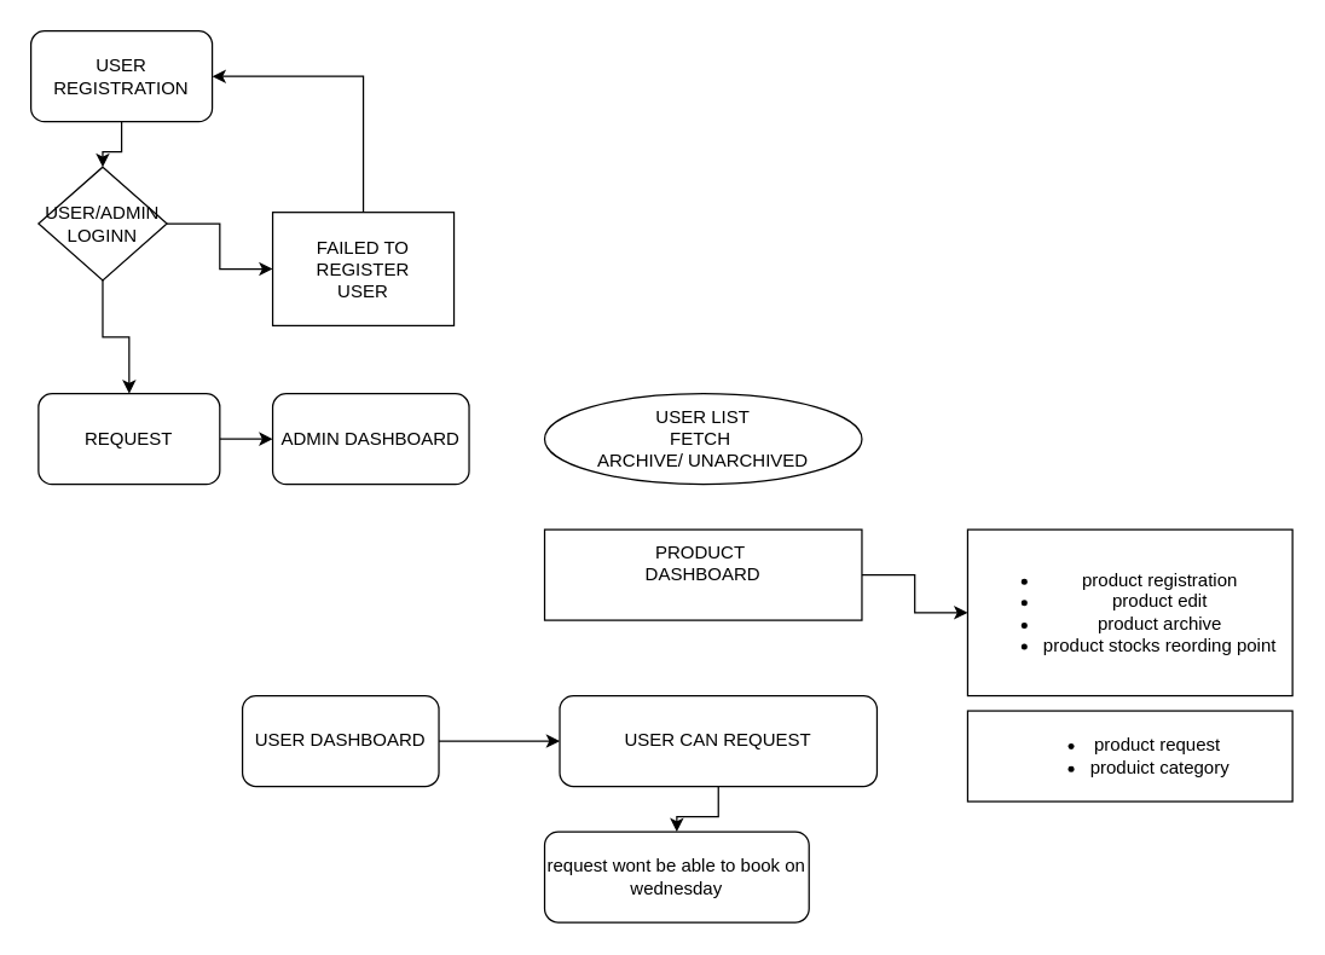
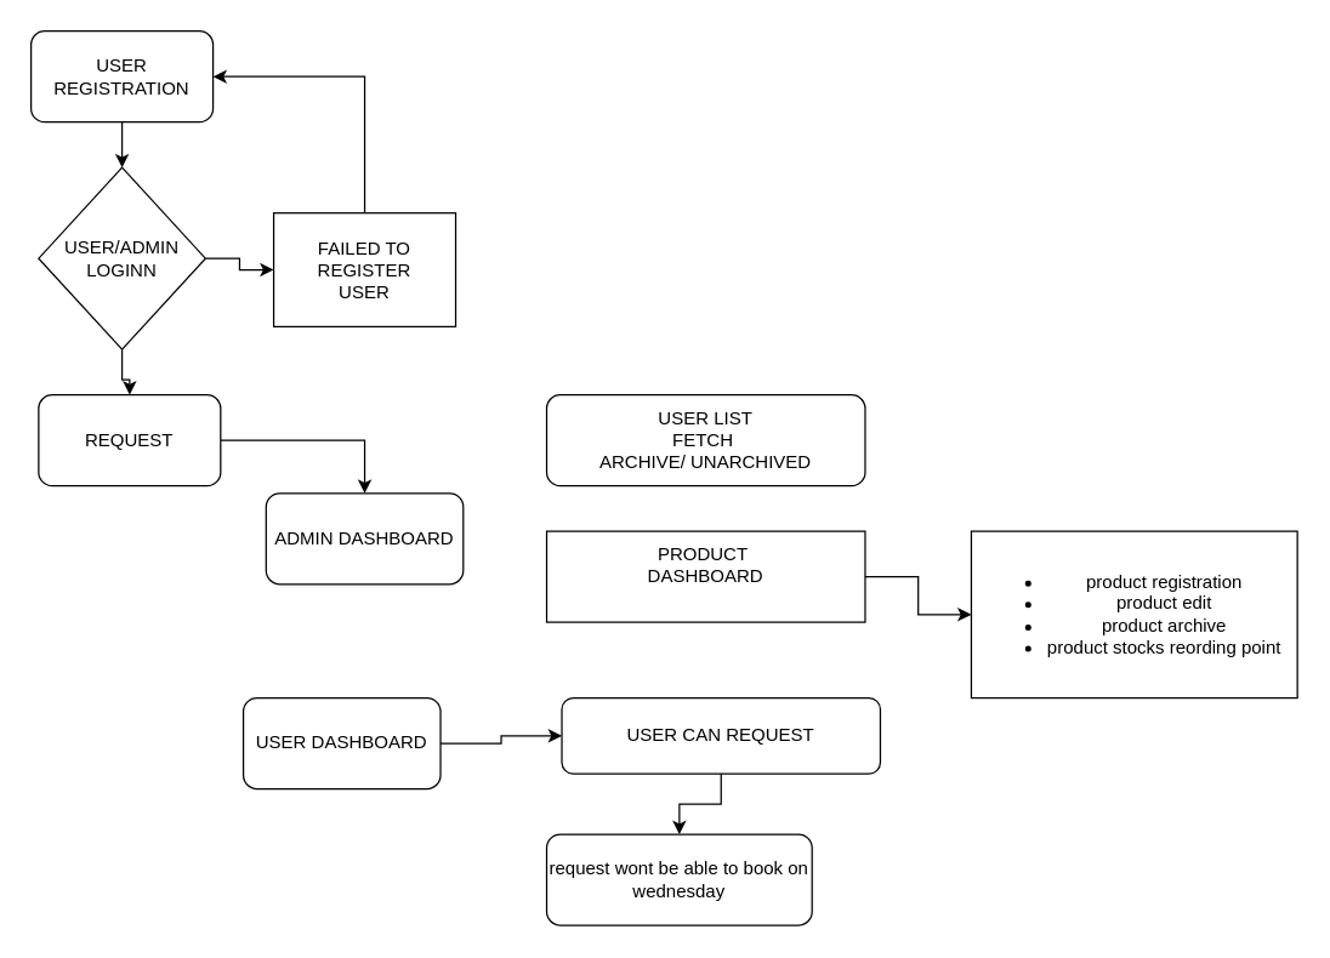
  <mxCell id="0" />
  <mxCell id="1" parent="0" />
  <mxCell id="2" value="" style="edgeStyle=orthogonalEdgeStyle;rounded=0;orthogonalLoop=1;jettySize=auto;html=1;" parent="1" source="3" target="8" edge="1"><mxGeometry relative="1" as="geometry" /></mxCell>
  <mxCell id="3" value="USER REGISTRATION" style="rounded=1;whiteSpace=wrap;html=1;" parent="1" vertex="1"><mxGeometry x="20" y="20" width="120" height="60" as="geometry" /></mxCell>
  <mxCell id="4" value="" style="edgeStyle=orthogonalEdgeStyle;rounded=0;orthogonalLoop=1;jettySize=auto;html=1;" parent="1" source="5" target="9" edge="1"><mxGeometry relative="1" as="geometry" /></mxCell>
  <mxCell id="5" value="REQUEST" style="whiteSpace=wrap;html=1;rounded=1;" parent="1" vertex="1"><mxGeometry x="25" y="260" width="120" height="60" as="geometry" /></mxCell>
  <mxCell id="6" value="" style="edgeStyle=orthogonalEdgeStyle;rounded=0;orthogonalLoop=1;jettySize=auto;html=1;" parent="1" source="8" target="5" edge="1"><mxGeometry relative="1" as="geometry" /></mxCell>
  <mxCell id="7" value="" style="edgeStyle=orthogonalEdgeStyle;rounded=0;orthogonalLoop=1;jettySize=auto;html=1;" parent="1" source="8" target="11" edge="1"><mxGeometry relative="1" as="geometry" /></mxCell>
- <mxCell id="8" value="USER/ADMIN&lt;div&gt;LOGINN&lt;/div&gt;" style="rhombus;whiteSpace=wrap;html=1;" parent="1" vertex="1"><mxGeometry x="25" y="110" width="85" height="75" as="geometry" /></mxCell>
- <mxCell id="9" value="ADMIN DASHBOARD" style="whiteSpace=wrap;html=1;rounded=1;" parent="1" vertex="1"><mxGeometry x="180" y="260" width="130" height="60" as="geometry" /></mxCell>
+ <mxCell id="8" value="USER/ADMIN&lt;div&gt;LOGINN&lt;/div&gt;" style="rhombus;whiteSpace=wrap;html=1;" parent="1" vertex="1"><mxGeometry x="25" y="110" width="110" height="120" as="geometry" /></mxCell>
+ <mxCell id="9" value="ADMIN DASHBOARD" style="whiteSpace=wrap;html=1;rounded=1;" parent="1" vertex="1"><mxGeometry x="175" y="325" width="130" height="60" as="geometry" /></mxCell>
  <mxCell id="10" style="edgeStyle=orthogonalEdgeStyle;rounded=0;orthogonalLoop=1;jettySize=auto;html=1;entryX=1;entryY=0.5;entryDx=0;entryDy=0;" parent="1" source="11" target="3" edge="1"><mxGeometry relative="1" as="geometry"><mxPoint x="190" y="50" as="targetPoint" /><Array as="points"><mxPoint x="240" y="50" /></Array></mxGeometry></mxCell>
  <mxCell id="11" value="FAILED TO REGISTER&lt;div&gt;USER&lt;/div&gt;" style="whiteSpace=wrap;html=1;" parent="1" vertex="1"><mxGeometry x="180" y="140" width="120" height="75" as="geometry" /></mxCell>
- <mxCell id="12" value="USER LIST&lt;div&gt;FETCH&amp;nbsp;&lt;/div&gt;&lt;div&gt;ARCHIVE/ UNARCHIVED&lt;/div&gt;" style="ellipse;whiteSpace=wrap;html=1;" parent="1" vertex="1"><mxGeometry x="360" y="260" width="210" height="60" as="geometry" /></mxCell>
+ <mxCell id="12" value="USER LIST&lt;div&gt;FETCH&amp;nbsp;&lt;/div&gt;&lt;div&gt;ARCHIVE/ UNARCHIVED&lt;/div&gt;" style="whiteSpace=wrap;html=1;rounded=1;" parent="1" vertex="1"><mxGeometry x="360" y="260" width="210" height="60" as="geometry" /></mxCell>
  <mxCell id="13" value="" style="edgeStyle=orthogonalEdgeStyle;rounded=0;orthogonalLoop=1;jettySize=auto;html=1;" parent="1" source="14" target="15" edge="1"><mxGeometry relative="1" as="geometry" /></mxCell>
  <mxCell id="14" value="PRODUCT&amp;nbsp;&lt;div&gt;DASHBOARD&lt;/div&gt;&lt;div&gt;&amp;nbsp;&lt;/div&gt;" style="rounded=0;whiteSpace=wrap;html=1;" parent="1" vertex="1"><mxGeometry x="360" y="350" width="210" height="60" as="geometry" /></mxCell>
  <mxCell id="15" value="&lt;ul&gt;&lt;li&gt;product registration&lt;/li&gt;&lt;li&gt;product edit&lt;/li&gt;&lt;li&gt;product archive&lt;/li&gt;&lt;li&gt;product stocks reording point&lt;/li&gt;&lt;/ul&gt;" style="whiteSpace=wrap;html=1;rounded=0;" parent="1" vertex="1"><mxGeometry x="640" y="350" width="215" height="110" as="geometry" /></mxCell>
- <mxCell id="16" value="&lt;ul&gt;&lt;li&gt;product request&amp;nbsp;&lt;/li&gt;&lt;li&gt;produict category&lt;/li&gt;&lt;/ul&gt;" style="whiteSpace=wrap;html=1;rounded=0;" vertex="1" parent="1"><mxGeometry x="640" y="470" width="215" height="60" as="geometry" /></mxCell>
  <mxCell id="17" value="" style="edgeStyle=orthogonalEdgeStyle;rounded=0;orthogonalLoop=1;jettySize=auto;html=1;" edge="1" parent="1" source="18" target="21"><mxGeometry relative="1" as="geometry" /></mxCell>
- <mxCell id="18" value="USER CAN REQUEST" style="whiteSpace=wrap;html=1;rounded=1;" vertex="1" parent="1"><mxGeometry x="370" y="460" width="210" height="60" as="geometry" /></mxCell>
+ <mxCell id="18" value="USER CAN REQUEST" style="whiteSpace=wrap;html=1;rounded=1;" vertex="1" parent="1"><mxGeometry x="370" y="460" width="210" height="50" as="geometry" /></mxCell>
  <mxCell id="19" value="" style="edgeStyle=orthogonalEdgeStyle;rounded=0;orthogonalLoop=1;jettySize=auto;html=1;" edge="1" parent="1" source="20" target="18"><mxGeometry relative="1" as="geometry" /></mxCell>
  <mxCell id="20" value="USER DASHBOARD" style="whiteSpace=wrap;html=1;rounded=1;" vertex="1" parent="1"><mxGeometry x="160" y="460" width="130" height="60" as="geometry" /></mxCell>
  <mxCell id="21" value="request wont be able to book on wednesday" style="whiteSpace=wrap;html=1;rounded=1;" vertex="1" parent="1"><mxGeometry x="360" y="550" width="175" height="60" as="geometry" /></mxCell>
